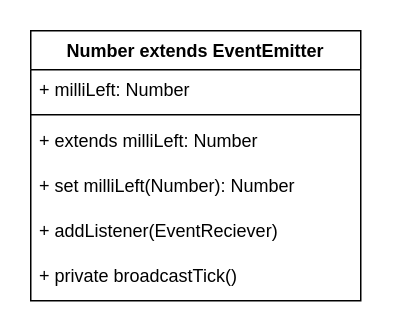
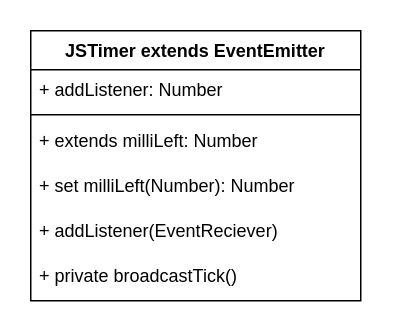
  <mxCell id="0" />
  <mxCell id="1" parent="0" />
- <mxCell id="2" value="Number extends EventEmitter" style="swimlane;fontStyle=1;align=center;verticalAlign=top;childLayout=stackLayout;horizontal=1;startSize=26;horizontalStack=0;resizeParent=1;resizeParentMax=0;resizeLast=0;collapsible=1;marginBottom=0;" vertex="1" parent="1"><mxGeometry x="20" y="20" width="220" height="180" as="geometry" /></mxCell>
- <mxCell id="3" value="+ milliLeft: Number" style="text;strokeColor=none;fillColor=none;align=left;verticalAlign=top;spacingLeft=4;spacingRight=4;overflow=hidden;rotatable=0;points=[[0,0.5],[1,0.5]];portConstraint=eastwest;" vertex="1" parent="2"><mxGeometry y="26" width="220" height="26" as="geometry" /></mxCell>
+ <mxCell id="2" value="JSTimer extends EventEmitter" style="swimlane;fontStyle=1;align=center;verticalAlign=top;childLayout=stackLayout;horizontal=1;startSize=26;horizontalStack=0;resizeParent=1;resizeParentMax=0;resizeLast=0;collapsible=1;marginBottom=0;" vertex="1" parent="1"><mxGeometry x="20" y="20" width="220" height="180" as="geometry" /></mxCell>
+ <mxCell id="3" value="+ addListener: Number" style="text;strokeColor=none;fillColor=none;align=left;verticalAlign=top;spacingLeft=4;spacingRight=4;overflow=hidden;rotatable=0;points=[[0,0.5],[1,0.5]];portConstraint=eastwest;" vertex="1" parent="2"><mxGeometry y="26" width="220" height="26" as="geometry" /></mxCell>
  <mxCell id="4" value="" style="line;strokeWidth=1;fillColor=none;align=left;verticalAlign=middle;spacingTop=-1;spacingLeft=3;spacingRight=3;rotatable=0;labelPosition=right;points=[];portConstraint=eastwest;" vertex="1" parent="2"><mxGeometry y="52" width="220" height="8" as="geometry" /></mxCell>
  <mxCell id="5" value="+ extends milliLeft: Number&#10;" style="text;strokeColor=none;fillColor=none;align=left;verticalAlign=top;spacingLeft=4;spacingRight=4;overflow=hidden;rotatable=0;points=[[0,0.5],[1,0.5]];portConstraint=eastwest;" vertex="1" parent="2"><mxGeometry y="60" width="220" height="30" as="geometry" /></mxCell>
  <mxCell id="6" value="+ set milliLeft(Number): Number&#10;" style="text;strokeColor=none;fillColor=none;align=left;verticalAlign=top;spacingLeft=4;spacingRight=4;overflow=hidden;rotatable=0;points=[[0,0.5],[1,0.5]];portConstraint=eastwest;" vertex="1" parent="2"><mxGeometry y="90" width="220" height="30" as="geometry" /></mxCell>
  <mxCell id="7" value="+ addListener(EventReciever)&#10;&#10;" style="text;strokeColor=none;fillColor=none;align=left;verticalAlign=top;spacingLeft=4;spacingRight=4;overflow=hidden;rotatable=0;points=[[0,0.5],[1,0.5]];portConstraint=eastwest;" vertex="1" parent="2"><mxGeometry y="120" width="220" height="30" as="geometry" /></mxCell>
  <mxCell id="8" value="+ private broadcastTick()&#10;&#10;" style="text;strokeColor=none;fillColor=none;align=left;verticalAlign=top;spacingLeft=4;spacingRight=4;overflow=hidden;rotatable=0;points=[[0,0.5],[1,0.5]];portConstraint=eastwest;" vertex="1" parent="2"><mxGeometry y="150" width="220" height="30" as="geometry" /></mxCell>
